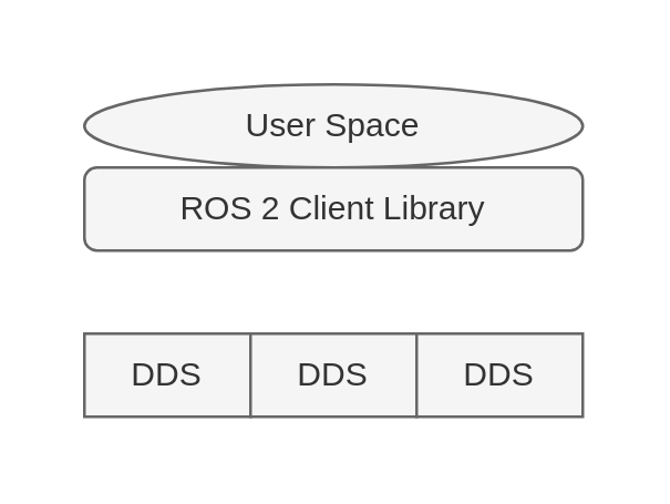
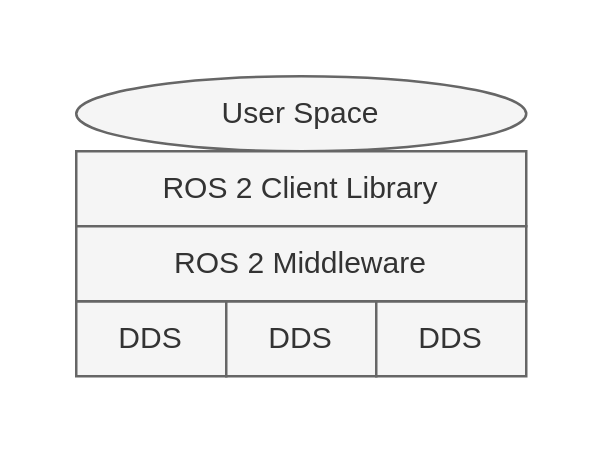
  <mxCell id="0" />
  <mxCell id="1" parent="0" />
  <mxCell id="2" value="" style="rounded=0;whiteSpace=wrap;html=1;strokeColor=none;" vertex="1" parent="1"><mxGeometry x="20" y="20" width="200" height="140" as="geometry" /></mxCell>
  <mxCell id="3" value="User Space" style="ellipse;whiteSpace=wrap;html=1;fillColor=#f5f5f5;strokeColor=#666666;fontColor=#333333;" parent="1" vertex="1"><mxGeometry x="30" y="30" width="180" height="30" as="geometry" /></mxCell>
- <mxCell id="4" value="ROS 2 Client Library" style="whiteSpace=wrap;html=1;fillColor=#f5f5f5;strokeColor=#666666;fontColor=#333333;rounded=1;" parent="1" vertex="1"><mxGeometry x="30" y="60" width="180" height="30" as="geometry" /></mxCell>
+ <mxCell id="4" value="ROS 2 Client Library" style="rounded=0;whiteSpace=wrap;html=1;fillColor=#f5f5f5;strokeColor=#666666;fontColor=#333333;" parent="1" vertex="1"><mxGeometry x="30" y="60" width="180" height="30" as="geometry" /></mxCell>
  <mxCell id="5" value="DDS" style="rounded=0;whiteSpace=wrap;html=1;fillColor=#f5f5f5;strokeColor=#666666;fontColor=#333333;" parent="1" vertex="1"><mxGeometry x="30" y="120" width="60" height="30" as="geometry" /></mxCell>
  <mxCell id="6" value="DDS" style="rounded=0;whiteSpace=wrap;html=1;fillColor=#f5f5f5;strokeColor=#666666;fontColor=#333333;" parent="1" vertex="1"><mxGeometry x="90" y="120" width="60" height="30" as="geometry" /></mxCell>
  <mxCell id="7" value="DDS" style="rounded=0;whiteSpace=wrap;html=1;fillColor=#f5f5f5;strokeColor=#666666;fontColor=#333333;" parent="1" vertex="1"><mxGeometry x="150" y="120" width="60" height="30" as="geometry" /></mxCell>
+ <mxCell id="8" value="ROS 2 Middleware" style="rounded=0;whiteSpace=wrap;html=1;fillColor=#f5f5f5;strokeColor=#666666;fontColor=#333333;" parent="1" vertex="1"><mxGeometry x="30" width="180" height="30" as="geometry" y="90" /></mxCell>
